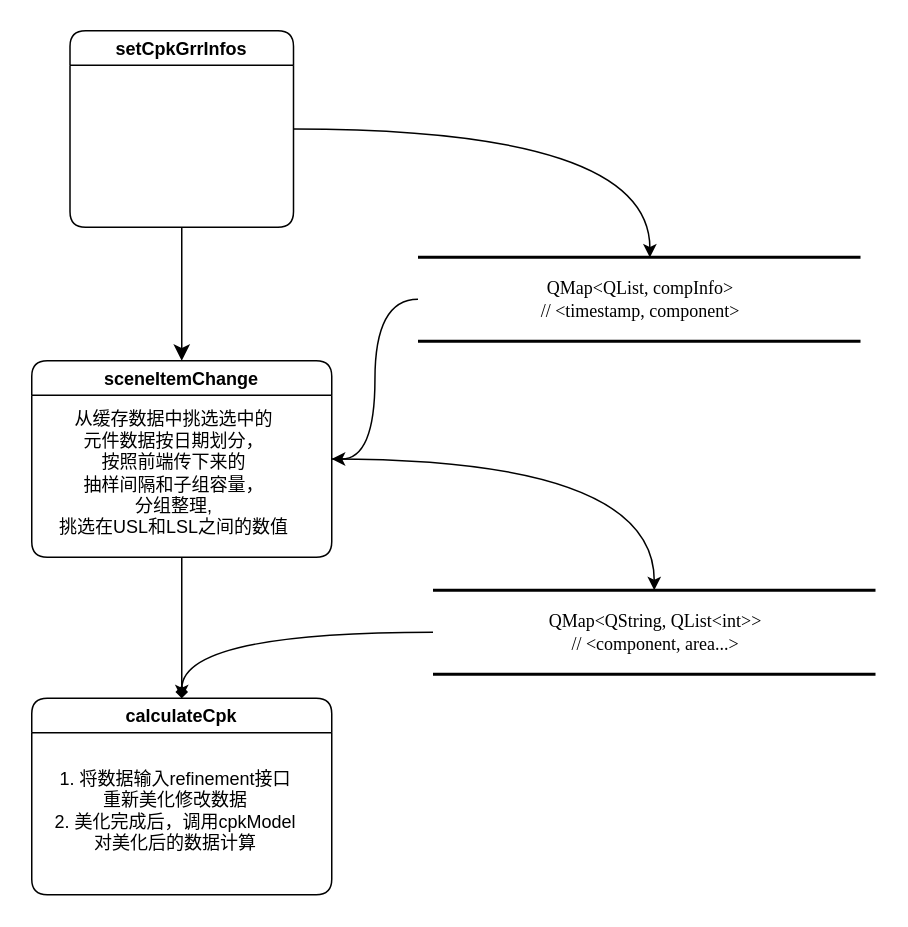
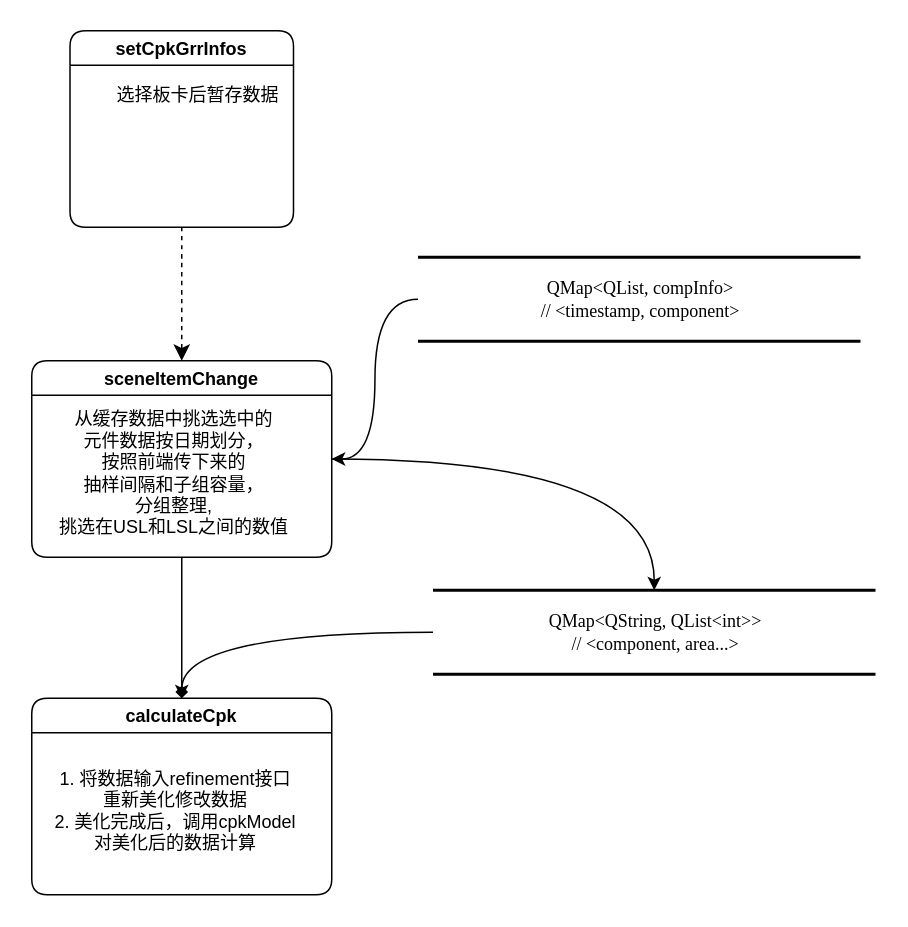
  <mxCell id="0" />
  <mxCell id="1" parent="0" />
- <mxCell id="2" style="edgeStyle=orthogonalEdgeStyle;rounded=1;orthogonalLoop=1;jettySize=auto;html=1;curved=1;exitX=1;exitY=0.5;exitDx=0;exitDy=0;entryX=0.524;entryY=0.003;entryDx=0;entryDy=0;entryPerimeter=0;" parent="1" source="8" target="5" edge="1"><mxGeometry relative="1" as="geometry"><mxPoint x="275" y="124" as="targetPoint" /><mxPoint x="195" y="124.059" as="sourcePoint" /></mxGeometry></mxCell>
- <mxCell id="3" style="edgeStyle=orthogonalEdgeStyle;html=1;labelBackgroundColor=none;startFill=0;startSize=8;endFill=1;endSize=8;fontFamily=Verdana;fontSize=12;curved=1;exitX=0.5;exitY=1;exitDx=0;exitDy=0;entryX=0.5;entryY=0;entryDx=0;entryDy=0;" parent="1" source="8" target="12" edge="1"><mxGeometry relative="1" as="geometry"><mxPoint x="115" y="179" as="sourcePoint" /><mxPoint x="115.029" y="267" as="targetPoint" /></mxGeometry></mxCell>
+ <mxCell id="3" style="edgeStyle=orthogonalEdgeStyle;html=1;labelBackgroundColor=none;startFill=0;startSize=8;endFill=1;endSize=8;fontFamily=Verdana;fontSize=12;curved=1;exitX=0.5;exitY=1;exitDx=0;exitDy=0;entryX=0.5;entryY=0;entryDx=0;entryDy=0;dashed=1;" parent="1" source="8" target="12" edge="1"><mxGeometry relative="1" as="geometry"><mxPoint x="115" y="179" as="sourcePoint" /><mxPoint x="115.029" y="267" as="targetPoint" /></mxGeometry></mxCell>
  <mxCell id="4" style="edgeStyle=orthogonalEdgeStyle;curved=1;rounded=0;orthogonalLoop=1;jettySize=auto;html=1;entryX=1;entryY=0.5;entryDx=0;entryDy=0;" parent="1" source="5" target="12" edge="1"><mxGeometry relative="1" as="geometry" /></mxCell>
  <mxCell id="5" value="QMap&amp;lt;QList, compInfo&amp;gt;&lt;br&gt;// &amp;lt;timestamp, component&amp;gt;" style="html=1;rounded=1;shadow=0;comic=0;labelBackgroundColor=none;strokeWidth=2;fontFamily=Verdana;fontSize=12;align=center;shape=mxgraph.ios7ui.horLines;" parent="1" vertex="1"><mxGeometry x="278" y="171" width="295" height="56" as="geometry" /></mxCell>
  <mxCell id="6" style="edgeStyle=orthogonalEdgeStyle;curved=1;rounded=0;orthogonalLoop=1;jettySize=auto;html=1;" parent="1" source="7" target="14" edge="1"><mxGeometry relative="1" as="geometry" /></mxCell>
  <mxCell id="7" value="QMap&amp;lt;QString, QList&amp;lt;int&amp;gt;&amp;gt;&lt;br&gt;// &amp;lt;component, area...&amp;gt;" style="html=1;rounded=1;shadow=0;comic=0;labelBackgroundColor=none;strokeWidth=2;fontFamily=Verdana;fontSize=12;align=center;shape=mxgraph.ios7ui.horLines;" parent="1" vertex="1"><mxGeometry x="288" y="393" width="295" height="56" as="geometry" /></mxCell>
  <mxCell id="8" value="setCpkGrrInfos" style="swimlane;rounded=1;" parent="1" vertex="1"><mxGeometry x="46" y="20" width="149" height="131" as="geometry" /></mxCell>
+ <mxCell id="9" value="选择板卡后暂存数据" style="text;html=1;align=center;verticalAlign=middle;resizable=0;points=[];autosize=1;strokeColor=none;fillColor=none;" parent="8" vertex="1"><mxGeometry x="20" y="28" width="130" height="30" as="geometry" /></mxCell>
  <mxCell id="10" style="edgeStyle=orthogonalEdgeStyle;curved=1;rounded=0;orthogonalLoop=1;jettySize=auto;html=1;" parent="1" source="12" target="7" edge="1"><mxGeometry relative="1" as="geometry" /></mxCell>
  <mxCell id="11" style="edgeStyle=orthogonalEdgeStyle;curved=1;rounded=0;orthogonalLoop=1;jettySize=auto;html=1;entryX=0.5;entryY=0;entryDx=0;entryDy=0;endArrow=diamond;" parent="1" source="12" target="14" edge="1"><mxGeometry relative="1" as="geometry" /></mxCell>
  <mxCell id="12" value="sceneItemChange" style="swimlane;rounded=1;startSize=23;" parent="1" vertex="1"><mxGeometry x="20.5" y="240" width="200" height="131" as="geometry" /></mxCell>
  <mxCell id="13" value="从缓存数据中挑选选中的&lt;br&gt;元件数据按日期划分，&lt;br&gt;按照前端传下来的&lt;br&gt;抽样间隔和子组容量，&lt;br&gt;分组整理,&lt;br&gt;挑选在USL和LSL之间的数值" style="text;html=1;align=center;verticalAlign=middle;resizable=0;points=[];autosize=1;strokeColor=none;fillColor=none;" parent="12" vertex="1"><mxGeometry x="10.5" y="26" width="168" height="98" as="geometry" /></mxCell>
  <mxCell id="14" value="calculateCpk" style="swimlane;rounded=1;startSize=23;" parent="1" vertex="1"><mxGeometry x="20.5" y="465" width="200" height="131" as="geometry" /></mxCell>
  <mxCell id="15" value="1. 将数据输入refinement接口&lt;br&gt;重新美化修改数据&lt;br&gt;2. 美化完成后，调用cpkModel&lt;br&gt;对美化后的数据计算" style="text;html=1;align=center;verticalAlign=middle;resizable=0;points=[];autosize=1;strokeColor=none;fillColor=none;" parent="14" vertex="1"><mxGeometry x="4.5" y="40" width="181" height="70" as="geometry" /></mxCell>
